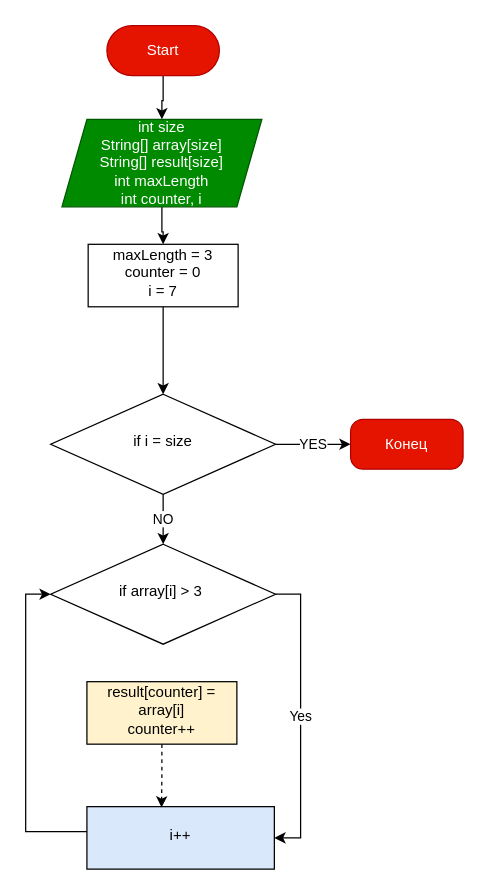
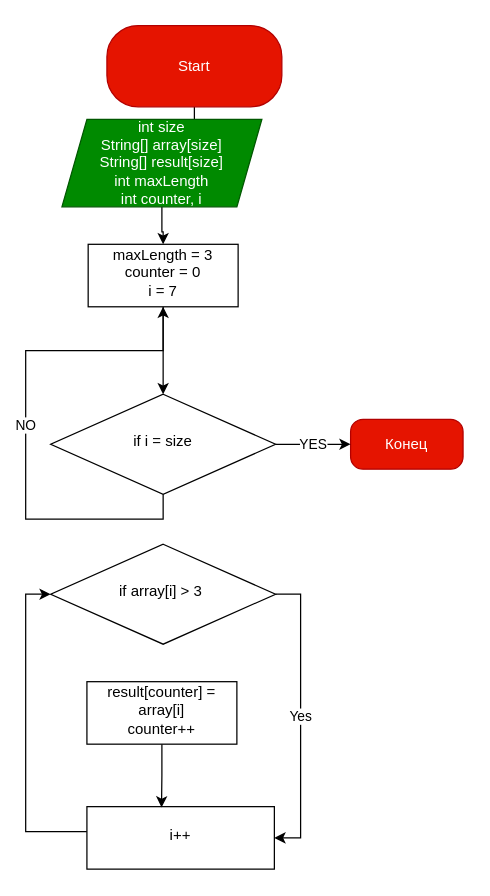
  <mxCell id="0" />
  <mxCell id="1" parent="0" />
  <mxCell id="2" value="Yes" style="edgeStyle=orthogonalEdgeStyle;rounded=0;orthogonalLoop=1;jettySize=auto;html=1;entryX=1;entryY=0.5;entryDx=0;entryDy=0;exitX=1;exitY=0.5;exitDx=0;exitDy=0;" parent="1" source="3" target="8" edge="1"><mxGeometry relative="1" as="geometry"><mxPoint x="250" y="705" as="targetPoint" /></mxGeometry></mxCell>
  <mxCell id="3" value="if array[i] &amp;gt; 3&amp;nbsp;" style="rhombus;whiteSpace=wrap;html=1;shadow=0;fontFamily=Helvetica;fontSize=12;align=center;strokeWidth=1;spacing=6;spacingTop=-4;" parent="1" vertex="1"><mxGeometry x="40" y="435" width="180" height="80" as="geometry" /></mxCell>
  <mxCell id="4" value="" style="edgeStyle=orthogonalEdgeStyle;rounded=0;orthogonalLoop=1;jettySize=auto;html=1;fontSize=12;" parent="1" source="5" target="12" edge="1"><mxGeometry relative="1" as="geometry" /></mxCell>
- <mxCell id="5" value="Start" style="rounded=1;whiteSpace=wrap;html=1;perimeter=rectanglePerimeter;absoluteArcSize=1;arcSize=50;strokeOpacity=100;fillColor=#e51400;fontColor=#ffffff;strokeColor=#B20000;fontSize=12;" parent="1" vertex="1"><mxGeometry x="85" y="20" width="90" height="40" as="geometry" /></mxCell>
+ <mxCell id="5" value="Start" style="rounded=1;whiteSpace=wrap;html=1;perimeter=rectanglePerimeter;absoluteArcSize=1;arcSize=50;strokeOpacity=100;fillColor=#e51400;fontColor=#ffffff;strokeColor=#B20000;fontSize=12;" parent="1" vertex="1"><mxGeometry x="85" y="20" width="140" height="65" as="geometry" /></mxCell>
  <mxCell id="6" value="Конец" style="rounded=1;whiteSpace=wrap;html=1;perimeter=rectanglePerimeter;absoluteArcSize=1;arcSize=20;strokeOpacity=100;fillColor=#e51400;fontColor=#ffffff;strokeColor=#B20000;fontSize=12;" parent="1" vertex="1"><mxGeometry x="280" y="335" width="90" height="40" as="geometry" /></mxCell>
  <mxCell id="7" style="edgeStyle=orthogonalEdgeStyle;rounded=0;orthogonalLoop=1;jettySize=auto;html=1;entryX=0;entryY=0.5;entryDx=0;entryDy=0;" edge="1" parent="1" source="8" target="3"><mxGeometry relative="1" as="geometry"><Array as="points"><mxPoint x="20" y="665" /><mxPoint x="20" y="475" /></Array></mxGeometry></mxCell>
- <mxCell id="8" value="i++" style="whiteSpace=wrap;html=1;fontSize=12;shadow=0;strokeWidth=1;spacing=6;spacingTop=-4;fillColor=#dae8fc;" parent="1" vertex="1"><mxGeometry x="69" y="645" width="150" height="50" as="geometry" /></mxCell>
+ <mxCell id="8" value="i++" style="whiteSpace=wrap;html=1;fontSize=12;shadow=0;strokeWidth=1;spacing=6;spacingTop=-4;" parent="1" vertex="1"><mxGeometry x="69" y="645" width="150" height="50" as="geometry" /></mxCell>
  <mxCell id="9" style="edgeStyle=orthogonalEdgeStyle;rounded=0;orthogonalLoop=1;jettySize=auto;html=1;" edge="1" parent="1" source="10"><mxGeometry relative="1" as="geometry"><mxPoint x="130" y="315" as="targetPoint" /></mxGeometry></mxCell>
  <mxCell id="10" value="maxLength = 3&lt;br&gt;counter = 0&lt;br&gt;i = 7" style="whiteSpace=wrap;html=1;fontSize=12;shadow=0;strokeWidth=1;spacing=6;spacingTop=-4;" parent="1" vertex="1"><mxGeometry x="70" y="195" width="120" height="50" as="geometry" /></mxCell>
  <mxCell id="11" value="" style="edgeStyle=orthogonalEdgeStyle;rounded=0;orthogonalLoop=1;jettySize=auto;html=1;" parent="1" source="12" target="10" edge="1"><mxGeometry relative="1" as="geometry" /></mxCell>
  <mxCell id="12" value="int size&lt;br&gt;String[] array[size]&lt;br&gt;String[] result[size]&lt;br&gt;int maxLength&lt;br&gt;int counter, i" style="shape=parallelogram;perimeter=parallelogramPerimeter;whiteSpace=wrap;html=1;fixedSize=1;fontSize=12;fillColor=#008a00;fontColor=#ffffff;strokeColor=#005700;" parent="1" vertex="1"><mxGeometry x="49" y="95" width="160" height="70" as="geometry" /></mxCell>
- <mxCell id="13" style="edgeStyle=orthogonalEdgeStyle;rounded=0;orthogonalLoop=1;jettySize=auto;html=1;exitX=0.5;exitY=1;exitDx=0;exitDy=0;entryX=0.398;entryY=0.012;entryDx=0;entryDy=0;entryPerimeter=0;dashed=1;" edge="1" parent="1" source="14" target="8"><mxGeometry relative="1" as="geometry" /></mxCell>
- <mxCell id="14" value="result[counter] = array[i]&lt;br&gt;counter++" style="whiteSpace=wrap;html=1;shadow=0;strokeWidth=1;spacing=6;spacingTop=-4;fillColor=#fff2cc;" parent="1" vertex="1"><mxGeometry x="69" y="545" width="120" height="50" as="geometry" /></mxCell>
- <mxCell id="15" value="NO" style="edgeStyle=orthogonalEdgeStyle;rounded=0;orthogonalLoop=1;jettySize=auto;html=1;exitX=0.5;exitY=1;exitDx=0;exitDy=0;entryX=0.5;entryY=0;entryDx=0;entryDy=0;" edge="1" parent="1" source="17" target="3"><mxGeometry relative="1" as="geometry" /></mxCell>
+ <mxCell id="13" style="edgeStyle=orthogonalEdgeStyle;rounded=0;orthogonalLoop=1;jettySize=auto;html=1;exitX=0.5;exitY=1;exitDx=0;exitDy=0;entryX=0.398;entryY=0.012;entryDx=0;entryDy=0;entryPerimeter=0;" edge="1" parent="1" source="14" target="8"><mxGeometry relative="1" as="geometry" /></mxCell>
+ <mxCell id="14" value="result[counter] = array[i]&lt;br&gt;counter++" style="whiteSpace=wrap;html=1;shadow=0;strokeWidth=1;spacing=6;spacingTop=-4;" parent="1" vertex="1"><mxGeometry x="69" y="545" width="120" height="50" as="geometry" /></mxCell>
+ <mxCell id="15" value="NO" style="edgeStyle=orthogonalEdgeStyle;rounded=0;orthogonalLoop=1;jettySize=auto;html=1;exitX=0.5;exitY=1;exitDx=0;exitDy=0;" edge="1" parent="1" source="17" target="10"><mxGeometry relative="1" as="geometry" /></mxCell>
  <mxCell id="16" value="YES" style="edgeStyle=orthogonalEdgeStyle;rounded=0;orthogonalLoop=1;jettySize=auto;html=1;" edge="1" parent="1" source="17"><mxGeometry relative="1" as="geometry"><mxPoint x="280" y="355" as="targetPoint" /></mxGeometry></mxCell>
  <mxCell id="17" value="if i = size" style="rhombus;whiteSpace=wrap;html=1;shadow=0;fontFamily=Helvetica;fontSize=12;align=center;strokeWidth=1;spacing=6;spacingTop=-4;" vertex="1" parent="1"><mxGeometry x="40" y="315" width="180" height="80" as="geometry" /></mxCell>
